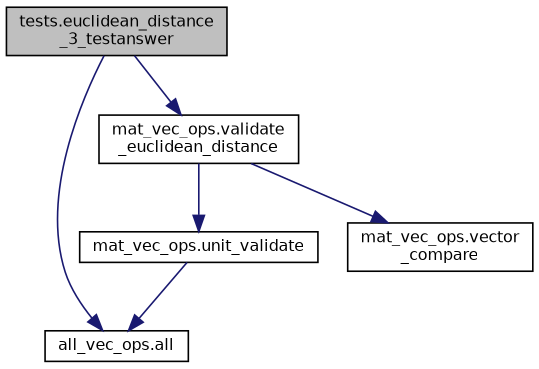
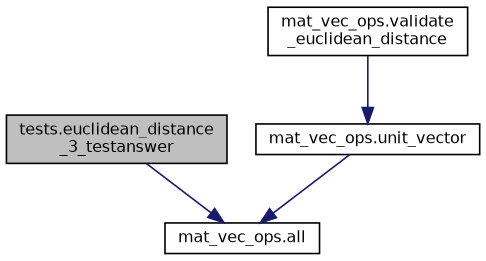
  digraph {
    rankdir=TB
    node [color=black fillcolor=white fontname=Helvetica fontsize=10 shape=record style=filled]
    edge [color=midnightblue fontname=Helvetica fontsize=10 labelfontname=Helvetica labelfontsize=10 style=solid]
    n1 [fillcolor=grey75 fontcolor=black height=0.2 label="tests.euclidean_distance\l_3_testanswer" width=0.4]
-   n2 [height=0.2 label="all_vec_ops.all" width=0.4]
+   n2 [height=0.2 label="mat_vec_ops.all" width=0.4]
    n3 [height=0.2 label="mat_vec_ops.validate\l_euclidean_distance" width=0.4]
-   n4 [height=0.2 label="mat_vec_ops.unit_validate" width=0.4]
-   n5 [height=0.2 label="mat_vec_ops.vector\l_compare" width=0.4]
+   n4 [height=0.2 label="mat_vec_ops.unit_vector" width=0.4]
    n1 -> n2
-   n1 -> n3
    n3 -> n4
-   n3 -> n5
    n4 -> n2
  }
